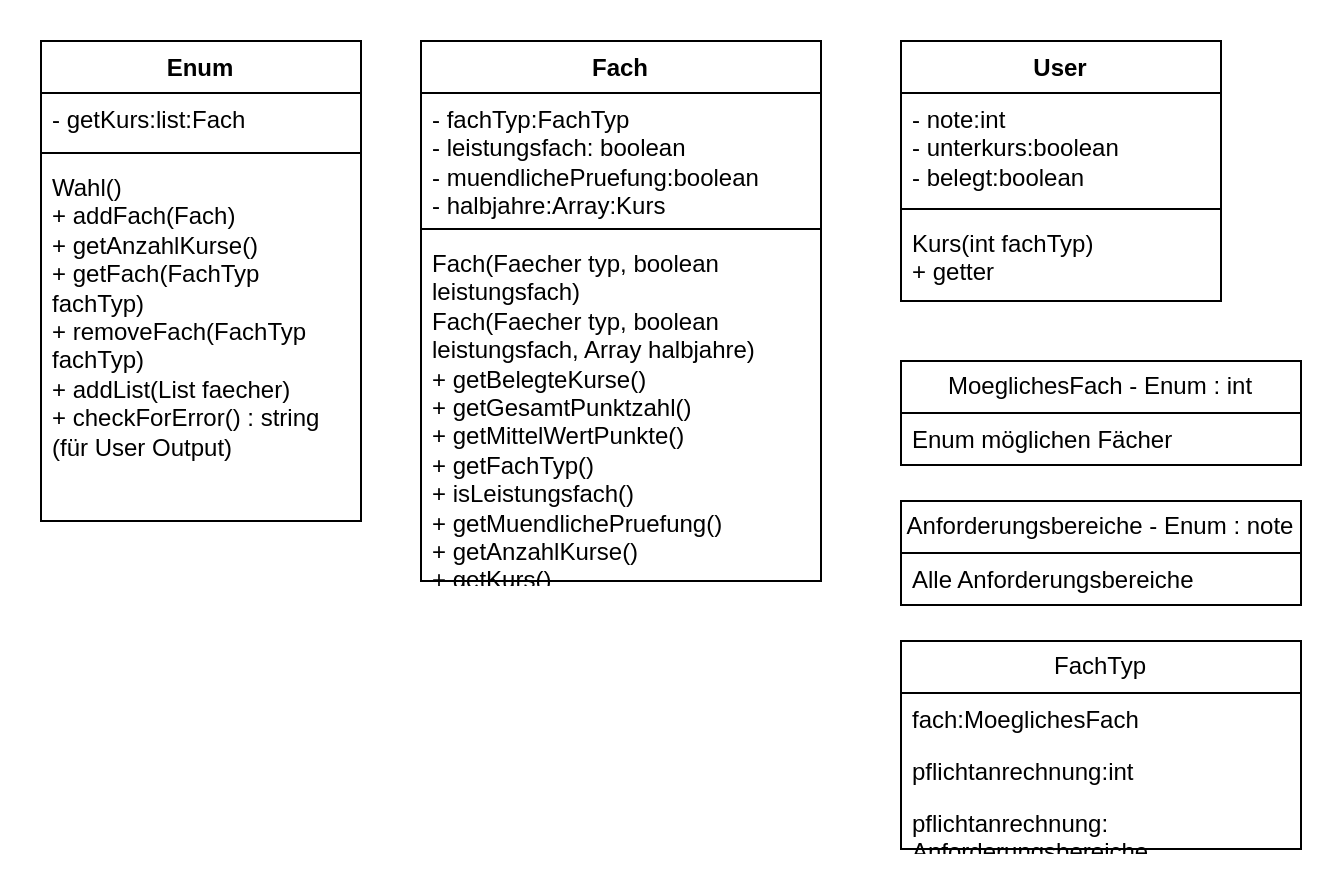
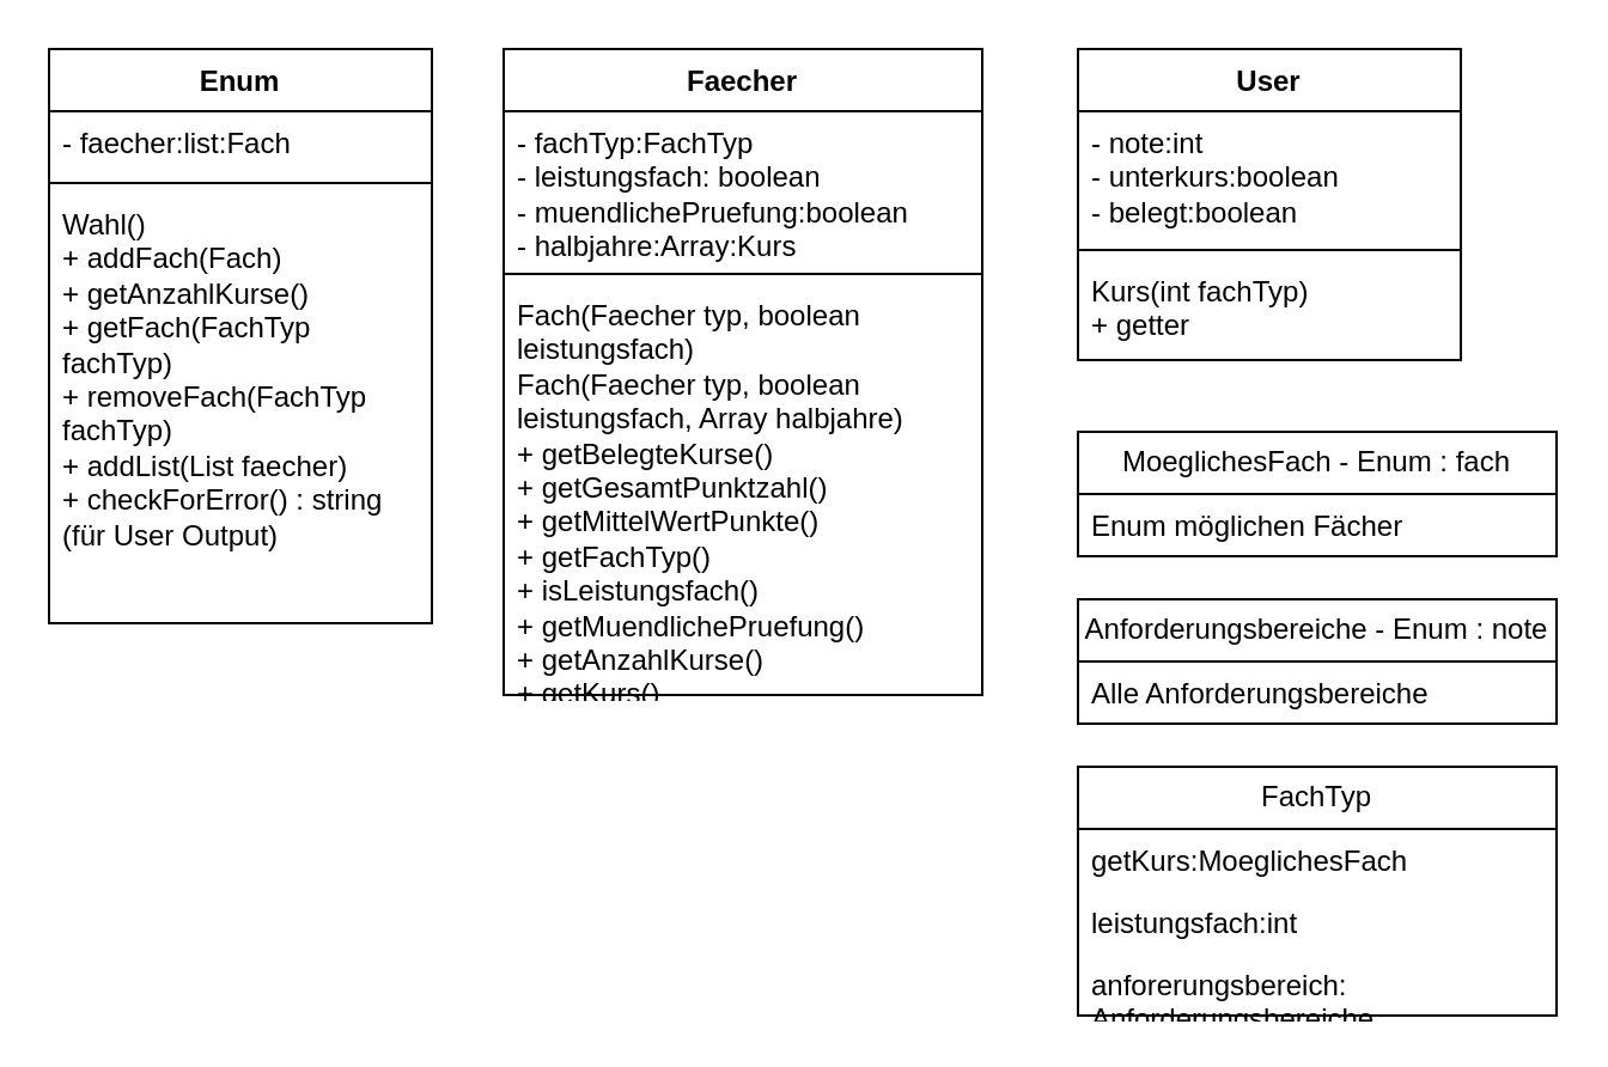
  <mxCell id="0" />
  <mxCell id="1" parent="0" />
  <mxCell id="2" value="User" style="swimlane;fontStyle=1;align=center;verticalAlign=top;childLayout=stackLayout;horizontal=1;startSize=26;horizontalStack=0;resizeParent=1;resizeParentMax=0;resizeLast=0;collapsible=1;marginBottom=0;whiteSpace=wrap;html=1;" vertex="1" parent="1"><mxGeometry x="450" y="20" width="160" height="130" as="geometry" /></mxCell>
  <mxCell id="3" value="&lt;div&gt;- note:int&lt;/div&gt;&lt;div&gt;- unterkurs:boolean&lt;br&gt;&lt;/div&gt;&lt;div&gt;- belegt:boolean&lt;br&gt;&lt;/div&gt;&lt;div&gt;&lt;br&gt;&lt;/div&gt;" style="text;strokeColor=none;fillColor=none;align=left;verticalAlign=top;spacingLeft=4;spacingRight=4;overflow=hidden;rotatable=0;points=[[0,0.5],[1,0.5]];portConstraint=eastwest;whiteSpace=wrap;html=1;" vertex="1" parent="2"><mxGeometry y="26" width="160" height="54" as="geometry" /></mxCell>
  <mxCell id="4" value="" style="line;strokeWidth=1;fillColor=none;align=left;verticalAlign=middle;spacingTop=-1;spacingLeft=3;spacingRight=3;rotatable=0;labelPosition=right;points=[];portConstraint=eastwest;strokeColor=inherit;" vertex="1" parent="2"><mxGeometry y="80" width="160" height="8" as="geometry" /></mxCell>
  <mxCell id="5" value="&lt;div&gt;Kurs(int fachTyp)&lt;/div&gt;&lt;div&gt;+ getter&lt;br&gt;&lt;/div&gt;" style="text;strokeColor=none;fillColor=none;align=left;verticalAlign=top;spacingLeft=4;spacingRight=4;overflow=hidden;rotatable=0;points=[[0,0.5],[1,0.5]];portConstraint=eastwest;whiteSpace=wrap;html=1;" vertex="1" parent="2"><mxGeometry y="88" width="160" height="42" as="geometry" /></mxCell>
- <mxCell id="6" value="Fach" style="swimlane;fontStyle=1;align=center;verticalAlign=top;childLayout=stackLayout;horizontal=1;startSize=26;horizontalStack=0;resizeParent=1;resizeParentMax=0;resizeLast=0;collapsible=1;marginBottom=0;whiteSpace=wrap;html=1;" vertex="1" parent="1"><mxGeometry x="210" y="20" width="200" height="270" as="geometry" /></mxCell>
+ <mxCell id="6" value="Faecher" style="swimlane;fontStyle=1;align=center;verticalAlign=top;childLayout=stackLayout;horizontal=1;startSize=26;horizontalStack=0;resizeParent=1;resizeParentMax=0;resizeLast=0;collapsible=1;marginBottom=0;whiteSpace=wrap;html=1;" vertex="1" parent="1"><mxGeometry x="210" y="20" width="200" height="270" as="geometry" /></mxCell>
  <mxCell id="7" value="&lt;div&gt;- fachTyp:FachTyp&lt;/div&gt;&lt;div&gt;- leistungsfach: boolean&lt;/div&gt;&lt;div&gt;- muendlichePruefung:boolean&lt;br&gt;&lt;/div&gt;&lt;div&gt;- halbjahre:Array:Kurs&lt;/div&gt;&lt;div&gt;- anrechnungsprlicht:int&lt;br&gt;&lt;/div&gt;" style="text;strokeColor=none;fillColor=none;align=left;verticalAlign=top;spacingLeft=4;spacingRight=4;overflow=hidden;rotatable=0;points=[[0,0.5],[1,0.5]];portConstraint=eastwest;whiteSpace=wrap;html=1;" vertex="1" parent="6"><mxGeometry y="26" width="200" height="64" as="geometry" /></mxCell>
  <mxCell id="8" value="" style="line;strokeWidth=1;fillColor=none;align=left;verticalAlign=middle;spacingTop=-1;spacingLeft=3;spacingRight=3;rotatable=0;labelPosition=right;points=[];portConstraint=eastwest;strokeColor=inherit;" vertex="1" parent="6"><mxGeometry y="90" width="200" height="8" as="geometry" /></mxCell>
  <mxCell id="9" value="&lt;div&gt;Fach(Faecher typ, boolean leistungsfach)&lt;/div&gt;&lt;div&gt;Fach(Faecher typ, boolean leistungsfach, Array halbjahre)&lt;/div&gt;&lt;div&gt;+ getBelegteKurse()&lt;/div&gt;&lt;div&gt;+ getGesamtPunktzahl()&lt;/div&gt;&lt;div&gt;+ getMittelWertPunkte()&lt;/div&gt;&lt;div&gt;+ getFachTyp()&lt;/div&gt;&lt;div&gt;+ isLeistungsfach()&lt;/div&gt;&lt;div&gt;+ getMuendlichePruefung()&lt;br&gt;&lt;/div&gt;&lt;div&gt;+ getAnzahlKurse()&lt;br&gt;&lt;/div&gt;&lt;div&gt;+ getKurs()&lt;br&gt;&lt;/div&gt;" style="text;strokeColor=none;fillColor=none;align=left;verticalAlign=top;spacingLeft=4;spacingRight=4;overflow=hidden;rotatable=0;points=[[0,0.5],[1,0.5]];portConstraint=eastwest;whiteSpace=wrap;html=1;" vertex="1" parent="6"><mxGeometry y="98" width="200" height="172" as="geometry" /></mxCell>
- <mxCell id="10" value="MoeglichesFach - Enum : int" style="swimlane;fontStyle=0;childLayout=stackLayout;horizontal=1;startSize=26;fillColor=none;horizontalStack=0;resizeParent=1;resizeParentMax=0;resizeLast=0;collapsible=1;marginBottom=0;whiteSpace=wrap;html=1;" vertex="1" parent="1"><mxGeometry x="450" y="180" width="200" height="52" as="geometry" /></mxCell>
+ <mxCell id="10" value="MoeglichesFach - Enum : fach" style="swimlane;fontStyle=0;childLayout=stackLayout;horizontal=1;startSize=26;fillColor=none;horizontalStack=0;resizeParent=1;resizeParentMax=0;resizeLast=0;collapsible=1;marginBottom=0;whiteSpace=wrap;html=1;" vertex="1" parent="1"><mxGeometry x="450" y="180" width="200" height="52" as="geometry" /></mxCell>
  <mxCell id="11" value="Enum möglichen Fächer" style="text;strokeColor=none;fillColor=none;align=left;verticalAlign=top;spacingLeft=4;spacingRight=4;overflow=hidden;rotatable=0;points=[[0,0.5],[1,0.5]];portConstraint=eastwest;whiteSpace=wrap;html=1;" vertex="1" parent="10"><mxGeometry y="26" width="200" height="26" as="geometry" /></mxCell>
  <mxCell id="12" value="FachTyp" style="swimlane;fontStyle=0;childLayout=stackLayout;horizontal=1;startSize=26;fillColor=none;horizontalStack=0;resizeParent=1;resizeParentMax=0;resizeLast=0;collapsible=1;marginBottom=0;whiteSpace=wrap;html=1;" vertex="1" parent="1"><mxGeometry x="450" y="320" width="200" height="104" as="geometry" /></mxCell>
- <mxCell id="13" value="fach:MoeglichesFach" style="text;strokeColor=none;fillColor=none;align=left;verticalAlign=top;spacingLeft=4;spacingRight=4;overflow=hidden;rotatable=0;points=[[0,0.5],[1,0.5]];portConstraint=eastwest;whiteSpace=wrap;html=1;" vertex="1" parent="12"><mxGeometry y="26" width="200" height="26" as="geometry" /></mxCell>
- <mxCell id="14" value="pflichtanrechnung:int" style="text;strokeColor=none;fillColor=none;align=left;verticalAlign=top;spacingLeft=4;spacingRight=4;overflow=hidden;rotatable=0;points=[[0,0.5],[1,0.5]];portConstraint=eastwest;whiteSpace=wrap;html=1;" vertex="1" parent="12"><mxGeometry y="52" width="200" height="26" as="geometry" /></mxCell>
- <mxCell id="15" value="pflichtanrechnung: Anforderungsbereiche" style="text;strokeColor=none;fillColor=none;align=left;verticalAlign=top;spacingLeft=4;spacingRight=4;overflow=hidden;rotatable=0;points=[[0,0.5],[1,0.5]];portConstraint=eastwest;whiteSpace=wrap;html=1;" vertex="1" parent="12"><mxGeometry y="78" width="200" height="26" as="geometry" /></mxCell>
+ <mxCell id="13" value="getKurs:MoeglichesFach" style="text;strokeColor=none;fillColor=none;align=left;verticalAlign=top;spacingLeft=4;spacingRight=4;overflow=hidden;rotatable=0;points=[[0,0.5],[1,0.5]];portConstraint=eastwest;whiteSpace=wrap;html=1;" vertex="1" parent="12"><mxGeometry y="26" width="200" height="26" as="geometry" /></mxCell>
+ <mxCell id="14" value="leistungsfach:int" style="text;strokeColor=none;fillColor=none;align=left;verticalAlign=top;spacingLeft=4;spacingRight=4;overflow=hidden;rotatable=0;points=[[0,0.5],[1,0.5]];portConstraint=eastwest;whiteSpace=wrap;html=1;" vertex="1" parent="12"><mxGeometry y="52" width="200" height="26" as="geometry" /></mxCell>
+ <mxCell id="15" value="anforerungsbereich: Anforderungsbereiche" style="text;strokeColor=none;fillColor=none;align=left;verticalAlign=top;spacingLeft=4;spacingRight=4;overflow=hidden;rotatable=0;points=[[0,0.5],[1,0.5]];portConstraint=eastwest;whiteSpace=wrap;html=1;" vertex="1" parent="12"><mxGeometry y="78" width="200" height="26" as="geometry" /></mxCell>
  <mxCell id="16" value="Anforderungsbereiche - Enum : note" style="swimlane;fontStyle=0;childLayout=stackLayout;horizontal=1;startSize=26;fillColor=none;horizontalStack=0;resizeParent=1;resizeParentMax=0;resizeLast=0;collapsible=1;marginBottom=0;whiteSpace=wrap;html=1;" vertex="1" parent="1"><mxGeometry x="450" y="250" width="200" height="52" as="geometry" /></mxCell>
  <mxCell id="17" value="Alle Anforderungsbereiche" style="text;strokeColor=none;fillColor=none;align=left;verticalAlign=top;spacingLeft=4;spacingRight=4;overflow=hidden;rotatable=0;points=[[0,0.5],[1,0.5]];portConstraint=eastwest;whiteSpace=wrap;html=1;" vertex="1" parent="16"><mxGeometry y="26" width="200" height="26" as="geometry" /></mxCell>
  <mxCell id="18" value="Enum" style="swimlane;fontStyle=1;align=center;verticalAlign=top;childLayout=stackLayout;horizontal=1;startSize=26;horizontalStack=0;resizeParent=1;resizeParentMax=0;resizeLast=0;collapsible=1;marginBottom=0;whiteSpace=wrap;html=1;" vertex="1" parent="1"><mxGeometry x="20" y="20" width="160" height="240" as="geometry" /></mxCell>
- <mxCell id="19" value="- getKurs:list:Fach" style="text;strokeColor=none;fillColor=none;align=left;verticalAlign=top;spacingLeft=4;spacingRight=4;overflow=hidden;rotatable=0;points=[[0,0.5],[1,0.5]];portConstraint=eastwest;whiteSpace=wrap;html=1;" vertex="1" parent="18"><mxGeometry y="26" width="160" height="26" as="geometry" /></mxCell>
+ <mxCell id="19" value="- faecher:list:Fach" style="text;strokeColor=none;fillColor=none;align=left;verticalAlign=top;spacingLeft=4;spacingRight=4;overflow=hidden;rotatable=0;points=[[0,0.5],[1,0.5]];portConstraint=eastwest;whiteSpace=wrap;html=1;" vertex="1" parent="18"><mxGeometry y="26" width="160" height="26" as="geometry" /></mxCell>
  <mxCell id="20" value="" style="line;strokeWidth=1;fillColor=none;align=left;verticalAlign=middle;spacingTop=-1;spacingLeft=3;spacingRight=3;rotatable=0;labelPosition=right;points=[];portConstraint=eastwest;strokeColor=inherit;" vertex="1" parent="18"><mxGeometry y="52" width="160" height="8" as="geometry" /></mxCell>
  <mxCell id="21" value="&lt;div&gt;Wahl()&lt;/div&gt;&lt;div&gt;+ addFach(Fach)&lt;br&gt;&lt;/div&gt;&lt;div&gt;+ getAnzahlKurse()&lt;br&gt;&lt;/div&gt;&lt;div&gt;+ getFach(FachTyp fachTyp)&lt;/div&gt;&lt;div&gt;+ removeFach(FachTyp fachTyp)&lt;/div&gt;&lt;div&gt;+ addList(List faecher)&lt;/div&gt;&lt;div&gt;+ checkForError() : string (für User Output)&lt;/div&gt;&lt;div&gt;&lt;br&gt;&lt;/div&gt;" style="text;strokeColor=none;fillColor=none;align=left;verticalAlign=top;spacingLeft=4;spacingRight=4;overflow=hidden;rotatable=0;points=[[0,0.5],[1,0.5]];portConstraint=eastwest;whiteSpace=wrap;html=1;" vertex="1" parent="18"><mxGeometry y="60" width="160" height="180" as="geometry" /></mxCell>
